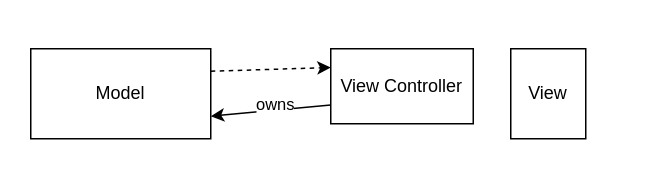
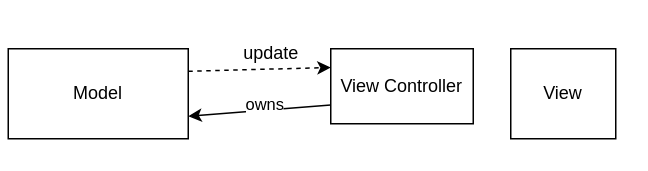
  <mxCell id="0" />
  <mxCell id="1" parent="0" />
  <mxCell id="2" value="View Controller" style="rounded=0;whiteSpace=wrap;html=1;" vertex="1" parent="1"><mxGeometry x="220" y="32" width="95" height="50" as="geometry" /></mxCell>
- <mxCell id="3" value="Model" style="rounded=0;whiteSpace=wrap;html=1;" vertex="1" parent="1"><mxGeometry x="20" y="32" width="120" height="60" as="geometry" /></mxCell>
- <mxCell id="4" value="View" style="rounded=0;whiteSpace=wrap;html=1;" vertex="1" parent="1"><mxGeometry x="340" y="32" width="50" height="60" as="geometry" /></mxCell>
+ <mxCell id="3" value="Model" style="rounded=0;whiteSpace=wrap;html=1;" vertex="1" parent="1"><mxGeometry x="5" y="32" width="120" height="60" as="geometry" /></mxCell>
+ <mxCell id="4" value="View" style="rounded=0;whiteSpace=wrap;html=1;" vertex="1" parent="1"><mxGeometry x="340" y="32" width="70" height="60" as="geometry" /></mxCell>
  <mxCell id="5" value="" style="endArrow=classic;html=1;rounded=0;exitX=1;exitY=0.25;exitDx=0;exitDy=0;entryX=0;entryY=0.25;entryDx=0;entryDy=0;dashed=1;" edge="1" parent="1" source="3" target="2"><mxGeometry width="50" height="50" relative="1" as="geometry"><mxPoint x="150" y="52" as="sourcePoint" /><mxPoint x="200" y="2" as="targetPoint" /></mxGeometry></mxCell>
  <mxCell id="6" value="" style="endArrow=classic;html=1;rounded=0;entryX=1;entryY=0.75;entryDx=0;entryDy=0;exitX=0;exitY=0.75;exitDx=0;exitDy=0;" edge="1" parent="1" source="2" target="3"><mxGeometry width="50" height="50" relative="1" as="geometry"><mxPoint x="200" y="152" as="sourcePoint" /><mxPoint x="250" y="102" as="targetPoint" /></mxGeometry></mxCell>
  <mxCell id="7" value="owns" style="edgeLabel;html=1;align=center;verticalAlign=middle;resizable=0;points=[];" vertex="1" connectable="0" parent="6"><mxGeometry x="-0.075" y="-4" relative="1" as="geometry"><mxPoint as="offset" /></mxGeometry></mxCell>
+ <mxCell id="8" value="update" style="text;html=1;align=center;verticalAlign=middle;resizable=0;points=[];autosize=1;strokeColor=none;fillColor=none;" vertex="1" parent="1"><mxGeometry x="150" y="20" width="60" height="30" as="geometry" /></mxCell>
